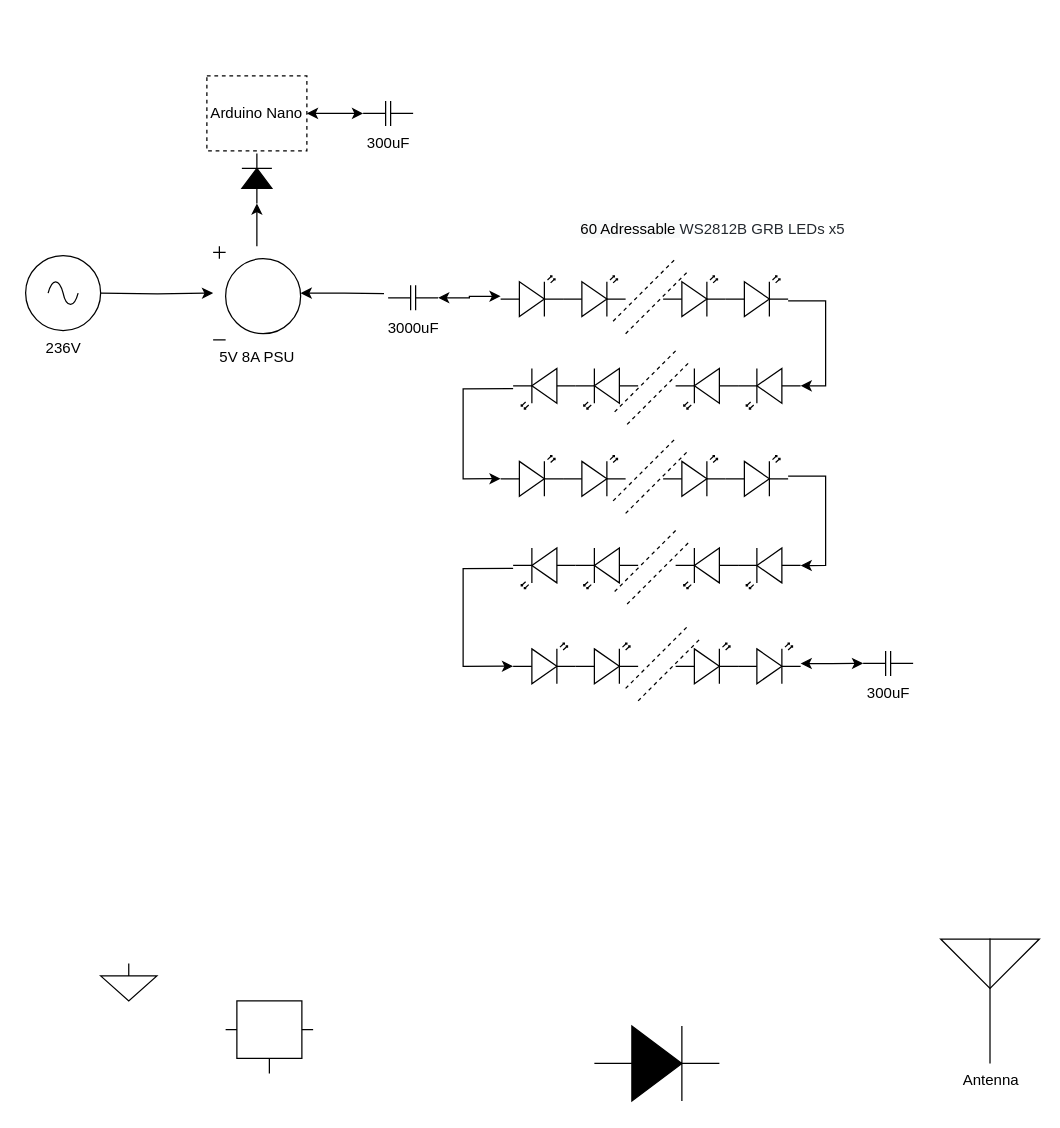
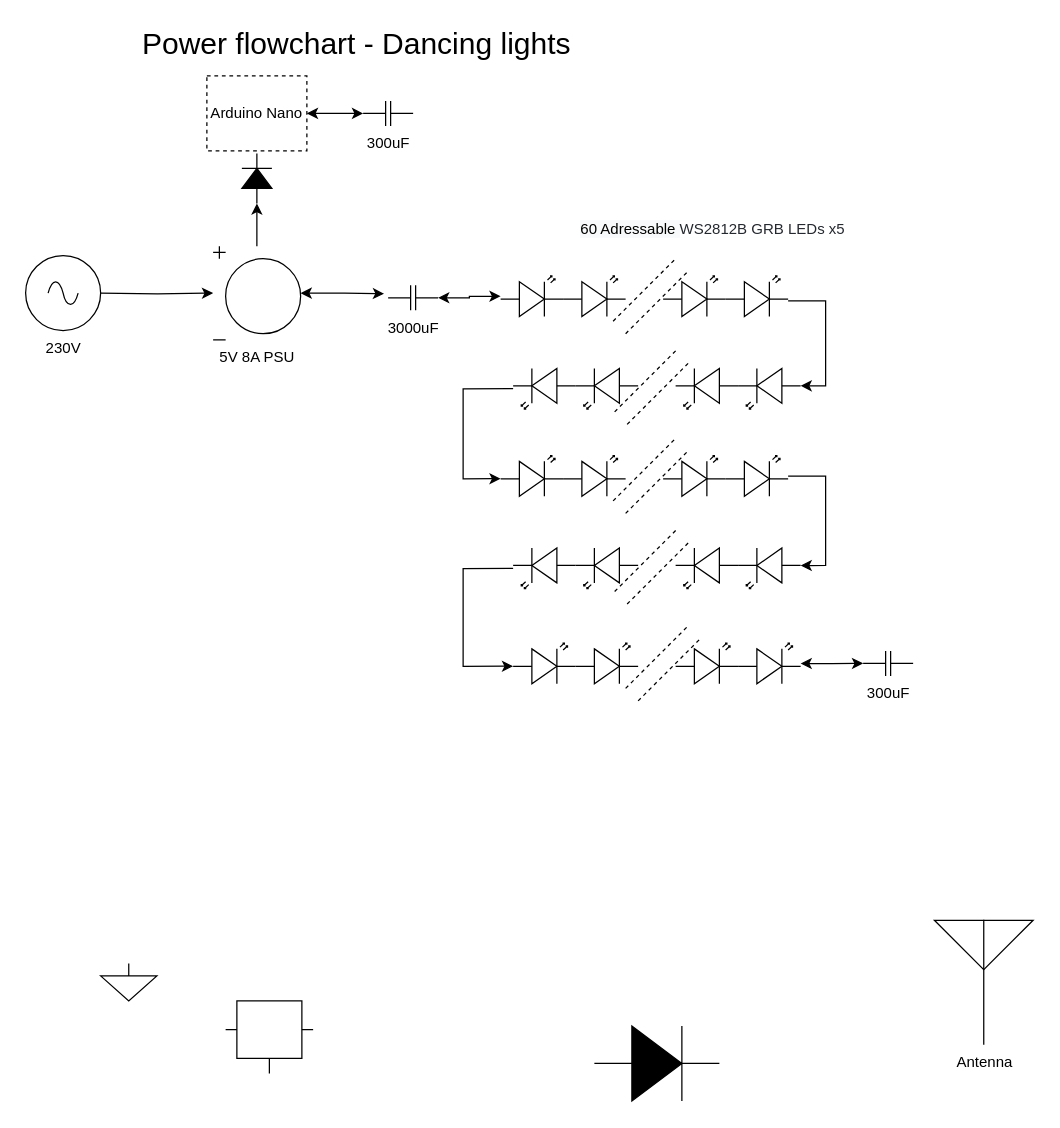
  <mxCell id="0" />
  <mxCell id="1" parent="0" />
  <mxCell id="2" style="edgeStyle=orthogonalEdgeStyle;rounded=0;orthogonalLoop=1;jettySize=auto;html=1;entryX=0;entryY=0.5;entryDx=0;entryDy=0;entryPerimeter=0;" parent="1" target="6" edge="1"><mxGeometry relative="1" as="geometry"><mxPoint x="80" y="233.75" as="sourcePoint" /></mxGeometry></mxCell>
- <mxCell id="3" value="236V" style="pointerEvents=1;verticalLabelPosition=bottom;shadow=0;dashed=0;align=center;html=1;verticalAlign=top;shape=mxgraph.electrical.signal_sources.source;aspect=fixed;points=[[0.5,0,0],[1,0.5,0],[0.5,1,0],[0,0.5,0]];elSignalType=ac;" parent="1" vertex="1"><mxGeometry x="20" y="203.75" width="60" height="60" as="geometry" /></mxCell>
- <mxCell id="4" style="edgeStyle=orthogonalEdgeStyle;rounded=0;orthogonalLoop=1;jettySize=auto;html=1;entryX=-0.082;entryY=0.339;entryDx=0;entryDy=0;entryPerimeter=0;fontFamily=Helvetica;fontSize=12;startArrow=classic;startFill=1;endArrow=none;endFill=1;" parent="1" source="6" target="61" edge="1"><mxGeometry relative="1" as="geometry" /></mxCell>
+ <mxCell id="3" value="230V" style="pointerEvents=1;verticalLabelPosition=bottom;shadow=0;dashed=0;align=center;html=1;verticalAlign=top;shape=mxgraph.electrical.signal_sources.source;aspect=fixed;points=[[0.5,0,0],[1,0.5,0],[0.5,1,0],[0,0.5,0]];elSignalType=ac;" parent="1" vertex="1"><mxGeometry x="20" y="203.75" width="60" height="60" as="geometry" /></mxCell>
+ <mxCell id="4" style="edgeStyle=orthogonalEdgeStyle;rounded=0;orthogonalLoop=1;jettySize=auto;html=1;entryX=-0.082;entryY=0.339;entryDx=0;entryDy=0;entryPerimeter=0;fontFamily=Helvetica;fontSize=12;startArrow=classic;startFill=1;endArrow=classic;endFill=1;" parent="1" source="6" target="61" edge="1"><mxGeometry relative="1" as="geometry" /></mxCell>
  <mxCell id="5" style="edgeStyle=orthogonalEdgeStyle;rounded=0;orthogonalLoop=1;jettySize=auto;html=1;entryX=0;entryY=0.5;entryDx=0;entryDy=0;entryPerimeter=0;startArrow=none;startFill=0;endArrow=classic;endFill=1;" edge="1" parent="1" source="6" target="64"><mxGeometry relative="1" as="geometry" /></mxCell>
  <mxCell id="6" value="5V 8A PSU" style="pointerEvents=1;verticalLabelPosition=bottom;shadow=0;dashed=0;align=center;html=1;verticalAlign=top;shape=mxgraph.electrical.signal_sources.dc_source_1;" parent="1" vertex="1"><mxGeometry x="170" y="196.25" width="70" height="75" as="geometry" /></mxCell>
  <mxCell id="7" value="" style="pointerEvents=1;fillColor=strokeColor;verticalLabelPosition=bottom;shadow=0;dashed=0;align=center;html=1;verticalAlign=top;shape=mxgraph.electrical.diodes.diode;" parent="1" vertex="1"><mxGeometry x="475" y="820" width="100" height="60" as="geometry" /></mxCell>
  <mxCell id="8" value="" style="verticalLabelPosition=bottom;shadow=0;dashed=0;align=center;html=1;verticalAlign=top;shape=mxgraph.electrical.abstract.voltage_regulator;" parent="1" vertex="1"><mxGeometry x="180" y="800" width="70" height="58" as="geometry" /></mxCell>
  <mxCell id="9" value="" style="pointerEvents=1;verticalLabelPosition=bottom;shadow=0;dashed=0;align=center;html=1;verticalAlign=top;shape=mxgraph.electrical.signal_sources.signal_ground;" parent="1" vertex="1"><mxGeometry x="80" y="770" width="45" height="30" as="geometry" /></mxCell>
  <mxCell id="10" style="edgeStyle=orthogonalEdgeStyle;rounded=0;orthogonalLoop=1;jettySize=auto;html=1;entryX=0;entryY=0.5;entryDx=0;entryDy=0;entryPerimeter=0;startArrow=classic;startFill=1;endArrow=classic;endFill=1;" edge="1" parent="1" source="11" target="63"><mxGeometry relative="1" as="geometry" /></mxCell>
  <mxCell id="11" value="Arduino Nano" style="rounded=0;whiteSpace=wrap;html=1;dashed=1;" parent="1" vertex="1"><mxGeometry x="165" y="60" width="80" height="60" as="geometry" /></mxCell>
  <mxCell id="12" value="" style="group;rotation=-180;" parent="1" vertex="1" connectable="0"><mxGeometry x="410" y="280" width="230" height="60" as="geometry" /></mxCell>
  <mxCell id="13" value="" style="verticalLabelPosition=bottom;shadow=0;dashed=0;align=center;html=1;verticalAlign=top;shape=mxgraph.electrical.opto_electronics.led_2;pointerEvents=1;rotation=-180;" parent="12" vertex="1"><mxGeometry x="180" y="14" width="50" height="32.5" as="geometry" /></mxCell>
  <mxCell id="14" value="" style="endArrow=none;dashed=1;html=1;rounded=0;" parent="12" edge="1"><mxGeometry width="50" height="50" relative="1" as="geometry"><mxPoint x="130" as="sourcePoint" /><mxPoint x="80" y="50" as="targetPoint" /></mxGeometry></mxCell>
  <mxCell id="15" value="" style="group" parent="12" vertex="1" connectable="0"><mxGeometry x="-3.553e-15" y="10" width="180" height="50" as="geometry" /></mxCell>
  <mxCell id="16" value="" style="verticalLabelPosition=bottom;shadow=0;dashed=0;align=center;html=1;verticalAlign=top;shape=mxgraph.electrical.opto_electronics.led_2;pointerEvents=1;rotation=-180;" parent="15" vertex="1"><mxGeometry x="50" y="4" width="50" height="32.5" as="geometry" /></mxCell>
  <mxCell id="17" value="" style="verticalLabelPosition=bottom;shadow=0;dashed=0;align=center;html=1;verticalAlign=top;shape=mxgraph.electrical.opto_electronics.led_2;pointerEvents=1;rotation=-180;" parent="15" vertex="1"><mxGeometry x="130" y="4" width="50" height="32.5" as="geometry" /></mxCell>
  <mxCell id="18" value="" style="verticalLabelPosition=bottom;shadow=0;dashed=0;align=center;html=1;verticalAlign=top;shape=mxgraph.electrical.opto_electronics.led_2;pointerEvents=1;rotation=-180;" parent="15" vertex="1"><mxGeometry x="3.553e-15" y="4" width="50" height="32.5" as="geometry" /></mxCell>
  <mxCell id="19" value="" style="endArrow=none;dashed=1;html=1;rounded=0;" parent="15" edge="1"><mxGeometry width="50" height="50" relative="1" as="geometry"><mxPoint x="140" as="sourcePoint" /><mxPoint x="90" y="50" as="targetPoint" /></mxGeometry></mxCell>
  <mxCell id="20" value="&lt;br&gt;&lt;span style=&quot;color: rgb(0, 0, 0); font-family: Helvetica; font-size: 12px; font-style: normal; font-variant-ligatures: normal; font-variant-caps: normal; font-weight: 400; letter-spacing: normal; orphans: 2; text-align: center; text-indent: 0px; text-transform: none; widows: 2; word-spacing: 0px; -webkit-text-stroke-width: 0px; background-color: rgb(248, 249, 250); text-decoration-thickness: initial; text-decoration-style: initial; text-decoration-color: initial; float: none; display: inline !important;&quot;&gt;60 Adressab&lt;/span&gt;&lt;font style=&quot;color: rgb(0, 0, 0); font-family: Helvetica; font-size: 12px; font-style: normal; font-variant-ligatures: normal; font-variant-caps: normal; font-weight: 400; letter-spacing: normal; orphans: 2; text-align: center; text-indent: 0px; text-transform: none; widows: 2; word-spacing: 0px; -webkit-text-stroke-width: 0px; background-color: rgb(248, 249, 250); text-decoration-thickness: initial; text-decoration-style: initial; text-decoration-color: initial;&quot;&gt;le&amp;nbsp;&lt;span style=&quot;color: rgb(36, 41, 47); text-align: left; background-color: rgb(255, 255, 255);&quot;&gt;WS2812B GRB LEDs x5&lt;/span&gt;&lt;/font&gt;&lt;br&gt;" style="text;html=1;strokeColor=none;fillColor=none;align=center;verticalAlign=middle;whiteSpace=wrap;rounded=0;fontFamily=Helvetica;fontSize=12;" parent="1" vertex="1"><mxGeometry x="450" y="160" width="240" height="30" as="geometry" /></mxCell>
  <mxCell id="21" style="edgeStyle=orthogonalEdgeStyle;rounded=0;orthogonalLoop=1;jettySize=auto;html=1;entryX=0;entryY=0.57;entryDx=0;entryDy=0;entryPerimeter=0;fontFamily=Helvetica;fontSize=12;" parent="1" source="29" target="13" edge="1"><mxGeometry relative="1" as="geometry"><Array as="points"><mxPoint x="660" y="240" /><mxPoint x="660" y="308" /></Array></mxGeometry></mxCell>
  <mxCell id="22" value="" style="group" parent="1" vertex="1" connectable="0"><mxGeometry x="400" y="206.25" width="230" height="60" as="geometry" /></mxCell>
  <mxCell id="23" value="" style="endArrow=none;dashed=1;html=1;rounded=0;" parent="22" edge="1"><mxGeometry width="50" height="50" relative="1" as="geometry"><mxPoint x="90" y="50" as="sourcePoint" /><mxPoint x="140" as="targetPoint" /></mxGeometry></mxCell>
  <mxCell id="24" value="" style="endArrow=none;dashed=1;html=1;rounded=0;" parent="22" edge="1"><mxGeometry width="50" height="50" relative="1" as="geometry"><mxPoint x="100" y="60" as="sourcePoint" /><mxPoint x="150" y="10" as="targetPoint" /></mxGeometry></mxCell>
  <mxCell id="25" value="" style="group" parent="22" vertex="1" connectable="0"><mxGeometry y="13.75" width="230" height="32.5" as="geometry" /></mxCell>
  <mxCell id="26" value="" style="verticalLabelPosition=bottom;shadow=0;dashed=0;align=center;html=1;verticalAlign=top;shape=mxgraph.electrical.opto_electronics.led_2;pointerEvents=1;" parent="25" vertex="1"><mxGeometry x="130" width="50" height="32.5" as="geometry" /></mxCell>
  <mxCell id="27" value="" style="verticalLabelPosition=bottom;shadow=0;dashed=0;align=center;html=1;verticalAlign=top;shape=mxgraph.electrical.opto_electronics.led_2;pointerEvents=1;" parent="25" vertex="1"><mxGeometry x="50" width="50" height="32.5" as="geometry" /></mxCell>
  <mxCell id="28" value="" style="verticalLabelPosition=bottom;shadow=0;dashed=0;align=center;html=1;verticalAlign=top;shape=mxgraph.electrical.opto_electronics.led_2;pointerEvents=1;" parent="25" vertex="1"><mxGeometry width="50" height="32.5" as="geometry" /></mxCell>
  <mxCell id="29" value="" style="verticalLabelPosition=bottom;shadow=0;dashed=0;align=center;html=1;verticalAlign=top;shape=mxgraph.electrical.opto_electronics.led_2;pointerEvents=1;" parent="25" vertex="1"><mxGeometry x="180" width="50" height="32.5" as="geometry" /></mxCell>
  <mxCell id="30" value="" style="group;rotation=-180;" parent="1" vertex="1" connectable="0"><mxGeometry x="410" y="423.75" width="230" height="60" as="geometry" /></mxCell>
  <mxCell id="31" value="" style="verticalLabelPosition=bottom;shadow=0;dashed=0;align=center;html=1;verticalAlign=top;shape=mxgraph.electrical.opto_electronics.led_2;pointerEvents=1;rotation=-180;" parent="30" vertex="1"><mxGeometry x="180" y="14" width="50" height="32.5" as="geometry" /></mxCell>
  <mxCell id="32" value="" style="endArrow=none;dashed=1;html=1;rounded=0;" parent="30" edge="1"><mxGeometry width="50" height="50" relative="1" as="geometry"><mxPoint x="130" as="sourcePoint" /><mxPoint x="80" y="50" as="targetPoint" /></mxGeometry></mxCell>
  <mxCell id="33" value="" style="group" parent="30" vertex="1" connectable="0"><mxGeometry x="-3.553e-15" y="10" width="180" height="50" as="geometry" /></mxCell>
  <mxCell id="34" value="" style="verticalLabelPosition=bottom;shadow=0;dashed=0;align=center;html=1;verticalAlign=top;shape=mxgraph.electrical.opto_electronics.led_2;pointerEvents=1;rotation=-180;" parent="33" vertex="1"><mxGeometry x="50" y="4" width="50" height="32.5" as="geometry" /></mxCell>
  <mxCell id="35" value="" style="verticalLabelPosition=bottom;shadow=0;dashed=0;align=center;html=1;verticalAlign=top;shape=mxgraph.electrical.opto_electronics.led_2;pointerEvents=1;rotation=-180;" parent="33" vertex="1"><mxGeometry x="130" y="4" width="50" height="32.5" as="geometry" /></mxCell>
  <mxCell id="36" value="" style="verticalLabelPosition=bottom;shadow=0;dashed=0;align=center;html=1;verticalAlign=top;shape=mxgraph.electrical.opto_electronics.led_2;pointerEvents=1;rotation=-180;" parent="33" vertex="1"><mxGeometry x="3.553e-15" y="4" width="50" height="32.5" as="geometry" /></mxCell>
  <mxCell id="37" value="" style="endArrow=none;dashed=1;html=1;rounded=0;" parent="33" edge="1"><mxGeometry width="50" height="50" relative="1" as="geometry"><mxPoint x="140" as="sourcePoint" /><mxPoint x="90" y="50" as="targetPoint" /></mxGeometry></mxCell>
  <mxCell id="38" value="" style="group" parent="1" vertex="1" connectable="0"><mxGeometry x="400" y="350" width="230" height="60" as="geometry" /></mxCell>
  <mxCell id="39" value="" style="endArrow=none;dashed=1;html=1;rounded=0;" parent="38" edge="1"><mxGeometry width="50" height="50" relative="1" as="geometry"><mxPoint x="90" y="50" as="sourcePoint" /><mxPoint x="140" as="targetPoint" /></mxGeometry></mxCell>
  <mxCell id="40" value="" style="endArrow=none;dashed=1;html=1;rounded=0;" parent="38" edge="1"><mxGeometry width="50" height="50" relative="1" as="geometry"><mxPoint x="100" y="60" as="sourcePoint" /><mxPoint x="150" y="10" as="targetPoint" /></mxGeometry></mxCell>
  <mxCell id="41" value="" style="group" parent="38" vertex="1" connectable="0"><mxGeometry y="13.75" width="230" height="32.5" as="geometry" /></mxCell>
  <mxCell id="42" value="" style="verticalLabelPosition=bottom;shadow=0;dashed=0;align=center;html=1;verticalAlign=top;shape=mxgraph.electrical.opto_electronics.led_2;pointerEvents=1;" parent="41" vertex="1"><mxGeometry x="130" width="50" height="32.5" as="geometry" /></mxCell>
  <mxCell id="43" value="" style="verticalLabelPosition=bottom;shadow=0;dashed=0;align=center;html=1;verticalAlign=top;shape=mxgraph.electrical.opto_electronics.led_2;pointerEvents=1;" parent="41" vertex="1"><mxGeometry x="50" width="50" height="32.5" as="geometry" /></mxCell>
  <mxCell id="44" value="" style="verticalLabelPosition=bottom;shadow=0;dashed=0;align=center;html=1;verticalAlign=top;shape=mxgraph.electrical.opto_electronics.led_2;pointerEvents=1;" parent="41" vertex="1"><mxGeometry width="50" height="32.5" as="geometry" /></mxCell>
  <mxCell id="45" value="" style="verticalLabelPosition=bottom;shadow=0;dashed=0;align=center;html=1;verticalAlign=top;shape=mxgraph.electrical.opto_electronics.led_2;pointerEvents=1;" parent="41" vertex="1"><mxGeometry x="180" width="50" height="32.5" as="geometry" /></mxCell>
  <mxCell id="46" value="" style="group" parent="1" vertex="1" connectable="0"><mxGeometry x="410" y="500" width="230" height="60" as="geometry" /></mxCell>
  <mxCell id="47" value="" style="endArrow=none;dashed=1;html=1;rounded=0;" parent="46" edge="1"><mxGeometry width="50" height="50" relative="1" as="geometry"><mxPoint x="90" y="50" as="sourcePoint" /><mxPoint x="140" as="targetPoint" /></mxGeometry></mxCell>
  <mxCell id="48" value="" style="endArrow=none;dashed=1;html=1;rounded=0;" parent="46" edge="1"><mxGeometry width="50" height="50" relative="1" as="geometry"><mxPoint x="100" y="60" as="sourcePoint" /><mxPoint x="150" y="10" as="targetPoint" /></mxGeometry></mxCell>
  <mxCell id="49" value="" style="group" parent="46" vertex="1" connectable="0"><mxGeometry y="13.75" width="230" height="32.5" as="geometry" /></mxCell>
  <mxCell id="50" value="" style="verticalLabelPosition=bottom;shadow=0;dashed=0;align=center;html=1;verticalAlign=top;shape=mxgraph.electrical.opto_electronics.led_2;pointerEvents=1;" parent="49" vertex="1"><mxGeometry x="130" width="50" height="32.5" as="geometry" /></mxCell>
  <mxCell id="51" value="" style="verticalLabelPosition=bottom;shadow=0;dashed=0;align=center;html=1;verticalAlign=top;shape=mxgraph.electrical.opto_electronics.led_2;pointerEvents=1;" parent="49" vertex="1"><mxGeometry x="50" width="50" height="32.5" as="geometry" /></mxCell>
  <mxCell id="52" value="" style="verticalLabelPosition=bottom;shadow=0;dashed=0;align=center;html=1;verticalAlign=top;shape=mxgraph.electrical.opto_electronics.led_2;pointerEvents=1;" parent="49" vertex="1"><mxGeometry width="50" height="32.5" as="geometry" /></mxCell>
  <mxCell id="53" value="" style="verticalLabelPosition=bottom;shadow=0;dashed=0;align=center;html=1;verticalAlign=top;shape=mxgraph.electrical.opto_electronics.led_2;pointerEvents=1;" parent="49" vertex="1"><mxGeometry x="180" width="50" height="32.5" as="geometry" /></mxCell>
  <mxCell id="54" style="edgeStyle=orthogonalEdgeStyle;rounded=0;orthogonalLoop=1;jettySize=auto;html=1;entryX=0;entryY=0.57;entryDx=0;entryDy=0;entryPerimeter=0;fontFamily=Helvetica;fontSize=12;" parent="1" source="18" target="44" edge="1"><mxGeometry relative="1" as="geometry"><Array as="points"><mxPoint x="370" y="310" /><mxPoint x="370" y="382" /></Array></mxGeometry></mxCell>
  <mxCell id="55" style="edgeStyle=orthogonalEdgeStyle;rounded=0;orthogonalLoop=1;jettySize=auto;html=1;entryX=0;entryY=0.57;entryDx=0;entryDy=0;entryPerimeter=0;fontFamily=Helvetica;fontSize=12;" parent="1" source="45" target="31" edge="1"><mxGeometry relative="1" as="geometry"><Array as="points"><mxPoint x="660" y="380" /><mxPoint x="660" y="452" /></Array></mxGeometry></mxCell>
  <mxCell id="56" style="edgeStyle=orthogonalEdgeStyle;rounded=0;orthogonalLoop=1;jettySize=auto;html=1;entryX=0;entryY=0.57;entryDx=0;entryDy=0;entryPerimeter=0;fontFamily=Helvetica;fontSize=12;" parent="1" source="36" target="52" edge="1"><mxGeometry relative="1" as="geometry"><Array as="points"><mxPoint x="370" y="454" /><mxPoint x="370" y="532" /></Array></mxGeometry></mxCell>
+ <mxCell id="57" value="Power flowchart - Dancing lights" style="text;html=1;strokeColor=none;fillColor=none;align=center;verticalAlign=middle;whiteSpace=wrap;rounded=0;fontFamily=Helvetica;fontSize=24;" parent="1" vertex="1"><mxGeometry x="90" y="20" width="390" height="30" as="geometry" /></mxCell>
  <mxCell id="58" value="300uF" style="pointerEvents=1;verticalLabelPosition=bottom;shadow=0;dashed=0;align=center;html=1;verticalAlign=top;shape=mxgraph.electrical.capacitors.capacitor_1;rotation=0;" parent="1" vertex="1"><mxGeometry x="690" y="520" width="40" height="20" as="geometry" /></mxCell>
- <mxCell id="59" value="Antenna" style="verticalLabelPosition=bottom;shadow=0;dashed=0;align=center;html=1;verticalAlign=top;shape=mxgraph.electrical.radio.aerial_-_antenna_2;fontFamily=Helvetica;fontSize=12;" parent="1" vertex="1"><mxGeometry x="752" y="750" width="79" height="100" as="geometry" /></mxCell>
+ <mxCell id="59" value="Antenna" style="verticalLabelPosition=bottom;shadow=0;dashed=0;align=center;html=1;verticalAlign=top;shape=mxgraph.electrical.radio.aerial_-_antenna_2;fontFamily=Helvetica;fontSize=12;" parent="1" vertex="1"><mxGeometry x="747" y="735" width="79" height="100" as="geometry" /></mxCell>
  <mxCell id="60" style="edgeStyle=orthogonalEdgeStyle;rounded=0;orthogonalLoop=1;jettySize=auto;html=1;entryX=0;entryY=0.5;entryDx=0;entryDy=0;entryPerimeter=0;fontFamily=Helvetica;fontSize=12;startArrow=classic;startFill=1;endArrow=classic;endFill=1;" parent="1" source="53" target="58" edge="1"><mxGeometry relative="1" as="geometry" /></mxCell>
  <mxCell id="61" value="3000uF" style="pointerEvents=1;verticalLabelPosition=bottom;shadow=0;dashed=0;align=center;html=1;verticalAlign=top;shape=mxgraph.electrical.capacitors.capacitor_1;rotation=0;" parent="1" vertex="1"><mxGeometry x="310" y="227.5" width="40" height="20" as="geometry" /></mxCell>
  <mxCell id="62" style="edgeStyle=orthogonalEdgeStyle;rounded=0;orthogonalLoop=1;jettySize=auto;html=1;entryX=1;entryY=0.5;entryDx=0;entryDy=0;entryPerimeter=0;fontFamily=Helvetica;fontSize=12;startArrow=classic;startFill=1;endArrow=classic;endFill=1;" parent="1" source="28" target="61" edge="1"><mxGeometry relative="1" as="geometry" /></mxCell>
  <mxCell id="63" value="300uF" style="pointerEvents=1;verticalLabelPosition=bottom;shadow=0;dashed=0;align=center;html=1;verticalAlign=top;shape=mxgraph.electrical.capacitors.capacitor_1;rotation=0;" vertex="1" parent="1"><mxGeometry x="290" y="80" width="40" height="20" as="geometry" /></mxCell>
  <mxCell id="64" value="" style="pointerEvents=1;fillColor=strokeColor;verticalLabelPosition=bottom;shadow=0;dashed=0;align=center;html=1;verticalAlign=top;shape=mxgraph.electrical.diodes.diode;rotation=-90;" vertex="1" parent="1"><mxGeometry x="185" y="130" width="40" height="24" as="geometry" /></mxCell>
